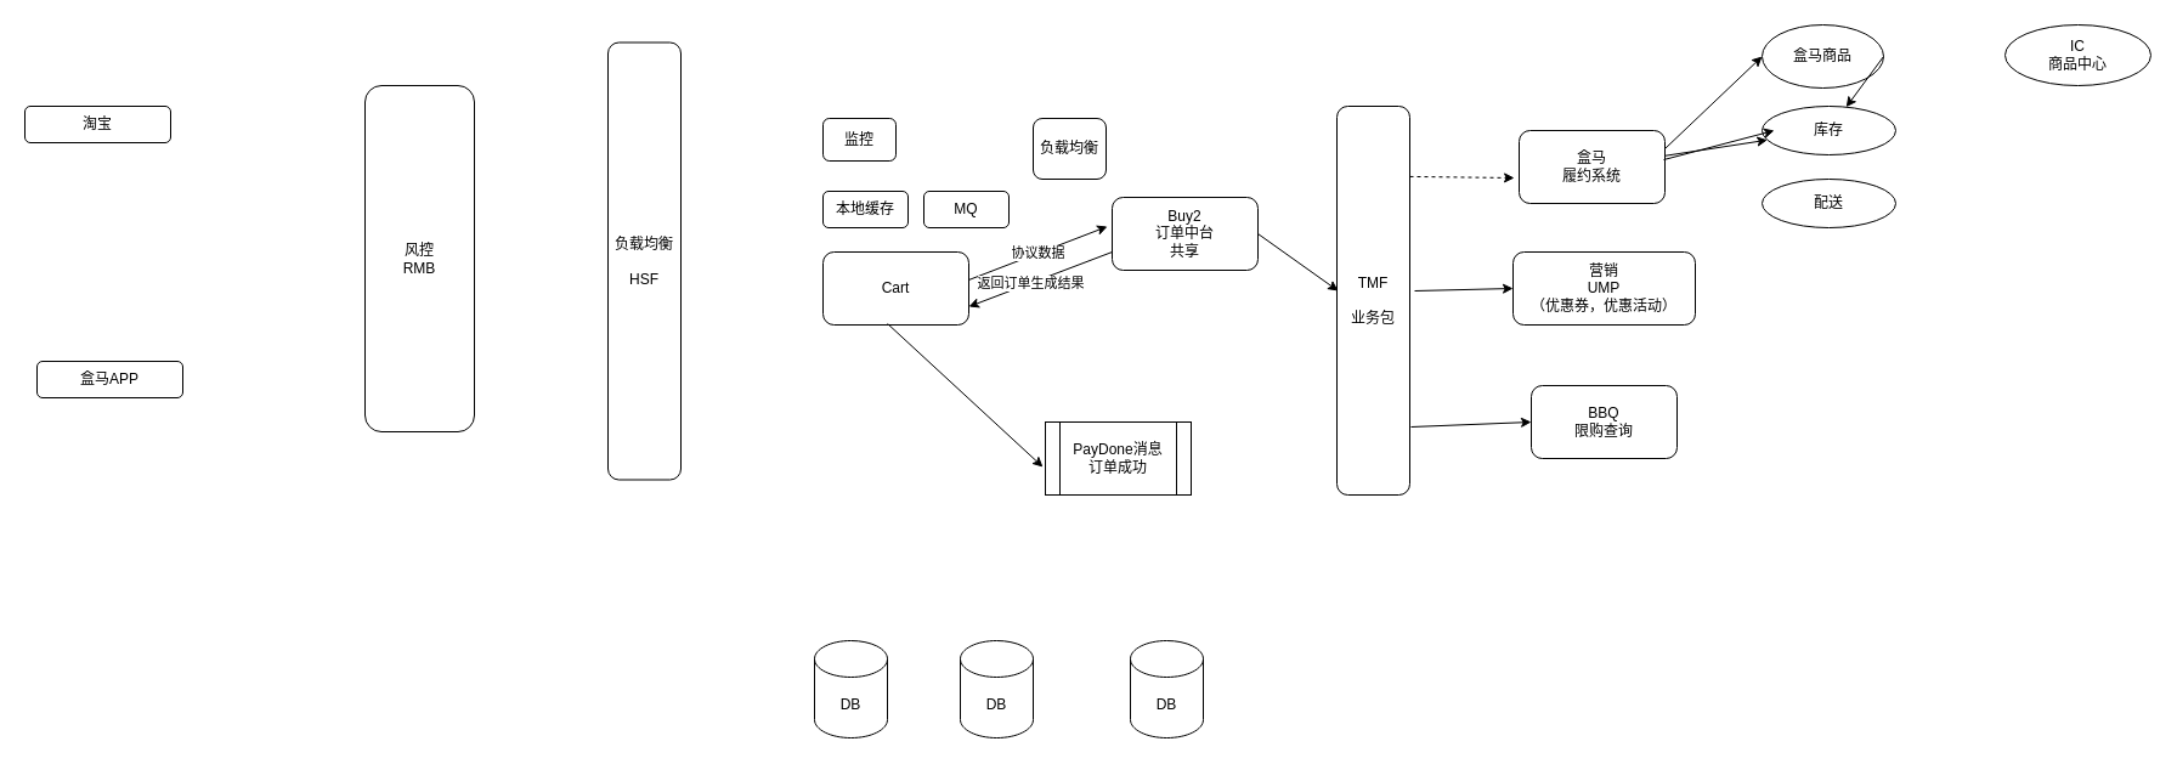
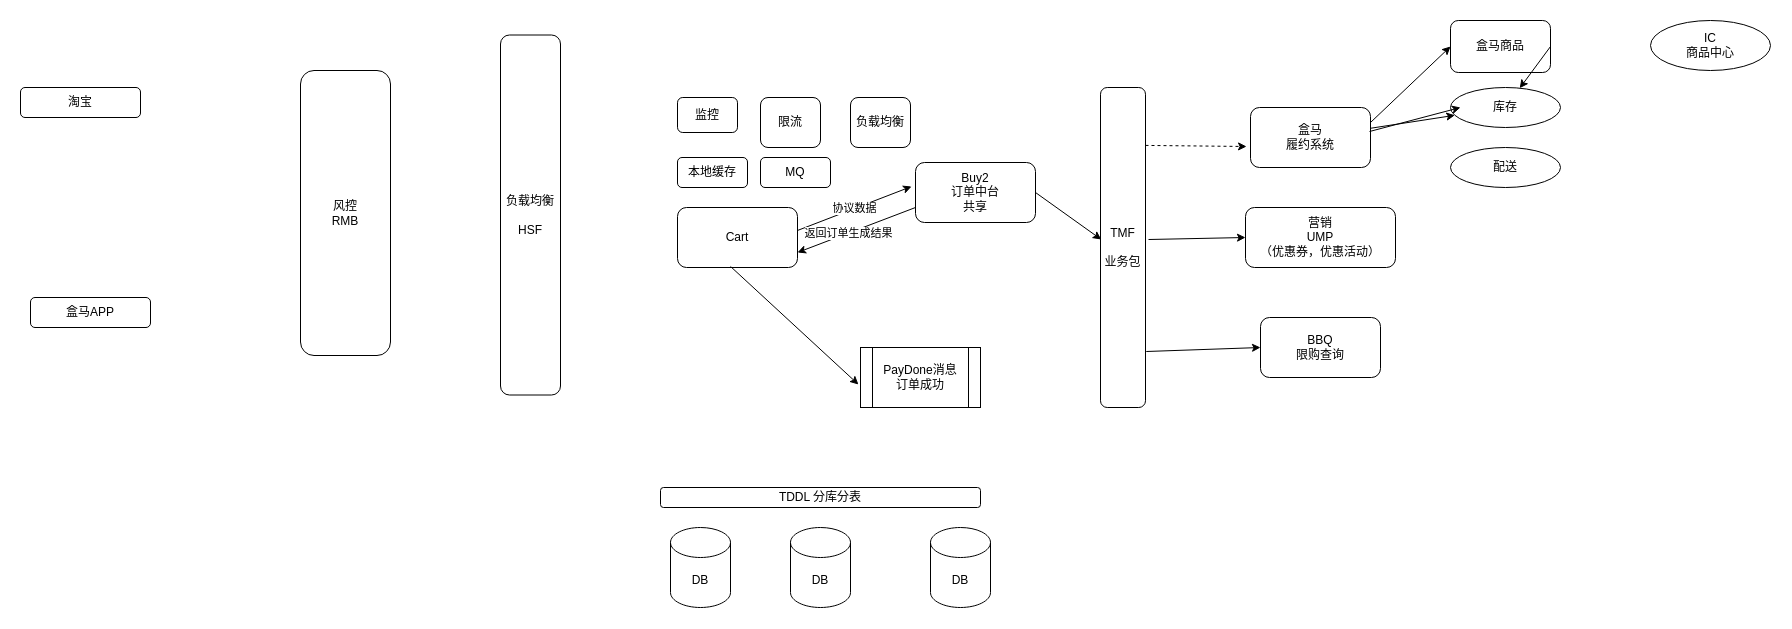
  <mxCell id="0" />
  <mxCell id="1" parent="0" />
  <mxCell id="2" value="淘宝" style="rounded=1;whiteSpace=wrap;html=1;" parent="1" vertex="1"><mxGeometry x="20" y="87" width="120" height="30" as="geometry" /></mxCell>
  <mxCell id="3" value="盒马APP" style="rounded=1;whiteSpace=wrap;html=1;" parent="1" vertex="1"><mxGeometry x="30" y="297" width="120" height="30" as="geometry" /></mxCell>
  <mxCell id="4" value="风控&lt;br&gt;RMB" style="rounded=1;whiteSpace=wrap;html=1;" parent="1" vertex="1"><mxGeometry x="300" y="70" width="90" height="285" as="geometry" /></mxCell>
  <mxCell id="5" value="负载均衡&lt;br&gt;&lt;br&gt;HSF" style="rounded=1;whiteSpace=wrap;html=1;" parent="1" vertex="1"><mxGeometry x="500" y="34.5" width="60" height="360" as="geometry" /></mxCell>
  <mxCell id="6" value="Cart" style="rounded=1;whiteSpace=wrap;html=1;" parent="1" vertex="1"><mxGeometry x="677" y="207" width="120" height="60" as="geometry" /></mxCell>
  <mxCell id="7" value="Buy2&lt;br&gt;订单中台&lt;br&gt;共享" style="rounded=1;whiteSpace=wrap;html=1;" parent="1" vertex="1"><mxGeometry x="915" y="162" width="120" height="60" as="geometry" /></mxCell>
- <mxCell id="8" value="TMF&lt;br&gt;&lt;br&gt;业务包&lt;br&gt;" style="rounded=1;whiteSpace=wrap;html=1;" parent="1" vertex="1"><mxGeometry x="1100" y="87" width="60" height="320" as="geometry" /></mxCell>
+ <mxCell id="8" value="TMF&lt;br&gt;&lt;br&gt;业务包&lt;br&gt;" style="rounded=1;whiteSpace=wrap;html=1;" parent="1" vertex="1"><mxGeometry x="1100" y="87" width="45" height="320" as="geometry" /></mxCell>
  <mxCell id="9" value="" style="endArrow=classic;html=1;exitX=1;exitY=0.5;exitDx=0;exitDy=0;entryX=0.017;entryY=0.475;entryDx=0;entryDy=0;entryPerimeter=0;" parent="1" source="7" target="8" edge="1"><mxGeometry width="50" height="50" relative="1" as="geometry"><mxPoint x="1060" y="267" as="sourcePoint" /><mxPoint x="1110" y="217" as="targetPoint" /></mxGeometry></mxCell>
  <mxCell id="10" value="协议数据" style="endArrow=classic;html=1;exitX=1;exitY=0.383;exitDx=0;exitDy=0;exitPerimeter=0;entryX=-0.033;entryY=0.4;entryDx=0;entryDy=0;entryPerimeter=0;" parent="1" source="6" target="7" edge="1"><mxGeometry width="50" height="50" relative="1" as="geometry"><mxPoint x="790" y="157" as="sourcePoint" /><mxPoint x="840" y="107" as="targetPoint" /></mxGeometry></mxCell>
  <mxCell id="11" value="" style="endArrow=classic;html=1;exitX=0;exitY=0.75;exitDx=0;exitDy=0;entryX=1;entryY=0.75;entryDx=0;entryDy=0;" parent="1" source="7" target="6" edge="1"><mxGeometry width="50" height="50" relative="1" as="geometry"><mxPoint x="890" y="377" as="sourcePoint" /><mxPoint x="940" y="327" as="targetPoint" /></mxGeometry></mxCell>
  <mxCell id="12" value="返回订单生成结果" style="edgeLabel;html=1;align=center;verticalAlign=middle;resizable=0;points=[];" parent="11" vertex="1" connectable="0"><mxGeometry x="0.139" relative="1" as="geometry"><mxPoint as="offset" /></mxGeometry></mxCell>
  <mxCell id="13" value="盒马&lt;br&gt;履约系统" style="rounded=1;whiteSpace=wrap;html=1;" parent="1" vertex="1"><mxGeometry x="1250" y="107" width="120" height="60" as="geometry" /></mxCell>
  <mxCell id="14" value="" style="endArrow=classic;html=1;exitX=1;exitY=0.181;exitDx=0;exitDy=0;exitPerimeter=0;entryX=-0.033;entryY=0.65;entryDx=0;entryDy=0;entryPerimeter=0;dashed=1;" parent="1" source="8" target="13" edge="1"><mxGeometry width="50" height="50" relative="1" as="geometry"><mxPoint x="1180" y="177" as="sourcePoint" /><mxPoint x="1230" y="127" as="targetPoint" /></mxGeometry></mxCell>
- <mxCell id="15" value="盒马商品" style="ellipse;whiteSpace=wrap;html=1;" parent="1" vertex="1"><mxGeometry x="1450" y="20" width="100" height="52" as="geometry" /></mxCell>
+ <mxCell id="15" value="盒马商品" style="whiteSpace=wrap;html=1;rounded=1;" parent="1" vertex="1"><mxGeometry x="1450" y="20" width="100" height="52" as="geometry" /></mxCell>
  <mxCell id="16" value="库存" style="ellipse;whiteSpace=wrap;html=1;" parent="1" vertex="1"><mxGeometry x="1450" y="87" width="110" height="40" as="geometry" /></mxCell>
  <mxCell id="17" value="配送" style="ellipse;whiteSpace=wrap;html=1;" parent="1" vertex="1"><mxGeometry x="1450" y="147" width="110" height="40" as="geometry" /></mxCell>
  <mxCell id="18" value="" style="endArrow=classic;html=1;exitX=1;exitY=0.25;exitDx=0;exitDy=0;entryX=0;entryY=0.5;entryDx=0;entryDy=0;" parent="1" source="13" target="15" edge="1"><mxGeometry width="50" height="50" relative="1" as="geometry"><mxPoint x="1400" y="77" as="sourcePoint" /><mxPoint x="1450" y="27" as="targetPoint" /></mxGeometry></mxCell>
  <mxCell id="19" value="" style="endArrow=classic;html=1;exitX=0.992;exitY=0.4;exitDx=0;exitDy=0;exitPerimeter=0;" parent="1" source="13" edge="1"><mxGeometry width="50" height="50" relative="1" as="geometry"><mxPoint x="1410" y="157" as="sourcePoint" /><mxPoint x="1460" y="107" as="targetPoint" /></mxGeometry></mxCell>
  <mxCell id="20" value="" style="endArrow=classic;html=1;" parent="1" source="13" target="16" edge="1"><mxGeometry width="50" height="50" relative="1" as="geometry"><mxPoint x="1430" y="197" as="sourcePoint" /><mxPoint x="1480" y="147" as="targetPoint" /></mxGeometry></mxCell>
  <mxCell id="21" value="IC&lt;br&gt;商品中心" style="ellipse;whiteSpace=wrap;html=1;" parent="1" vertex="1"><mxGeometry x="1650" y="20" width="120" height="50" as="geometry" /></mxCell>
  <mxCell id="22" value="" style="endArrow=classic;html=1;exitX=1;exitY=0.5;exitDx=0;exitDy=0;" parent="1" source="15" target="16" edge="1"><mxGeometry width="50" height="50" relative="1" as="geometry"><mxPoint x="1570" y="47" as="sourcePoint" /><mxPoint x="1620" y="-3" as="targetPoint" /></mxGeometry></mxCell>
  <mxCell id="23" value="营销&lt;br&gt;UMP&lt;br&gt;（优惠券，优惠活动）" style="rounded=1;whiteSpace=wrap;html=1;" parent="1" vertex="1"><mxGeometry x="1245" y="207" width="150" height="60" as="geometry" /></mxCell>
  <mxCell id="24" value="" style="endArrow=classic;html=1;exitX=1.067;exitY=0.475;exitDx=0;exitDy=0;exitPerimeter=0;entryX=0;entryY=0.5;entryDx=0;entryDy=0;" parent="1" source="8" target="23" edge="1"><mxGeometry width="50" height="50" relative="1" as="geometry"><mxPoint x="1190" y="317" as="sourcePoint" /><mxPoint x="1240" y="267" as="targetPoint" /></mxGeometry></mxCell>
  <mxCell id="25" value="BBQ&lt;br&gt;限购查询" style="rounded=1;whiteSpace=wrap;html=1;" parent="1" vertex="1"><mxGeometry x="1260" y="317" width="120" height="60" as="geometry" /></mxCell>
  <mxCell id="26" value="" style="endArrow=classic;html=1;exitX=1.017;exitY=0.825;exitDx=0;exitDy=0;exitPerimeter=0;entryX=0;entryY=0.5;entryDx=0;entryDy=0;" parent="1" source="8" target="25" edge="1"><mxGeometry width="50" height="50" relative="1" as="geometry"><mxPoint x="1170" y="357" as="sourcePoint" /><mxPoint x="1220" y="307" as="targetPoint" /></mxGeometry></mxCell>
  <mxCell id="27" value="PayDone消息&lt;br&gt;订单成功" style="shape=process;whiteSpace=wrap;html=1;backgroundOutline=1;" parent="1" vertex="1"><mxGeometry x="860" y="347" width="120" height="60" as="geometry" /></mxCell>
  <mxCell id="28" value="" style="endArrow=classic;html=1;exitX=0.442;exitY=0.983;exitDx=0;exitDy=0;exitPerimeter=0;entryX=-0.017;entryY=0.617;entryDx=0;entryDy=0;entryPerimeter=0;" parent="1" source="6" target="27" edge="1"><mxGeometry width="50" height="50" relative="1" as="geometry"><mxPoint x="730" y="307" as="sourcePoint" /><mxPoint x="780" y="257" as="targetPoint" /></mxGeometry></mxCell>
  <mxCell id="29" value="监控" style="rounded=1;whiteSpace=wrap;html=1;" parent="1" vertex="1"><mxGeometry x="677" y="97" width="60" height="35" as="geometry" /></mxCell>
+ <mxCell id="30" value="限流" style="rounded=1;whiteSpace=wrap;html=1;" parent="1" vertex="1"><mxGeometry x="760" y="97" width="60" height="50" as="geometry" /></mxCell>
  <mxCell id="31" value="负载均衡" style="rounded=1;whiteSpace=wrap;html=1;" parent="1" vertex="1"><mxGeometry x="850" y="97" width="60" height="50" as="geometry" /></mxCell>
  <mxCell id="32" value="DB" style="shape=cylinder3;whiteSpace=wrap;html=1;boundedLbl=1;backgroundOutline=1;size=15;" parent="1" vertex="1"><mxGeometry x="670" y="527" width="60" height="80" as="geometry" /></mxCell>
  <mxCell id="33" value="DB" style="shape=cylinder3;whiteSpace=wrap;html=1;boundedLbl=1;backgroundOutline=1;size=15;" parent="1" vertex="1"><mxGeometry x="790" y="527" width="60" height="80" as="geometry" /></mxCell>
  <mxCell id="34" value="DB" style="shape=cylinder3;whiteSpace=wrap;html=1;boundedLbl=1;backgroundOutline=1;size=15;" parent="1" vertex="1"><mxGeometry x="930" y="527" width="60" height="80" as="geometry" /></mxCell>
+ <mxCell id="35" value="TDDL 分库分表" style="rounded=1;whiteSpace=wrap;html=1;" parent="1" vertex="1"><mxGeometry x="660" y="487" width="320" height="20" as="geometry" /></mxCell>
  <mxCell id="36" value="本地缓存" style="rounded=1;whiteSpace=wrap;html=1;" parent="1" vertex="1"><mxGeometry x="677" y="157" width="70" height="30" as="geometry" /></mxCell>
  <mxCell id="37" value="MQ" style="rounded=1;whiteSpace=wrap;html=1;" parent="1" vertex="1"><mxGeometry x="760" y="157" width="70" height="30" as="geometry" /></mxCell>
